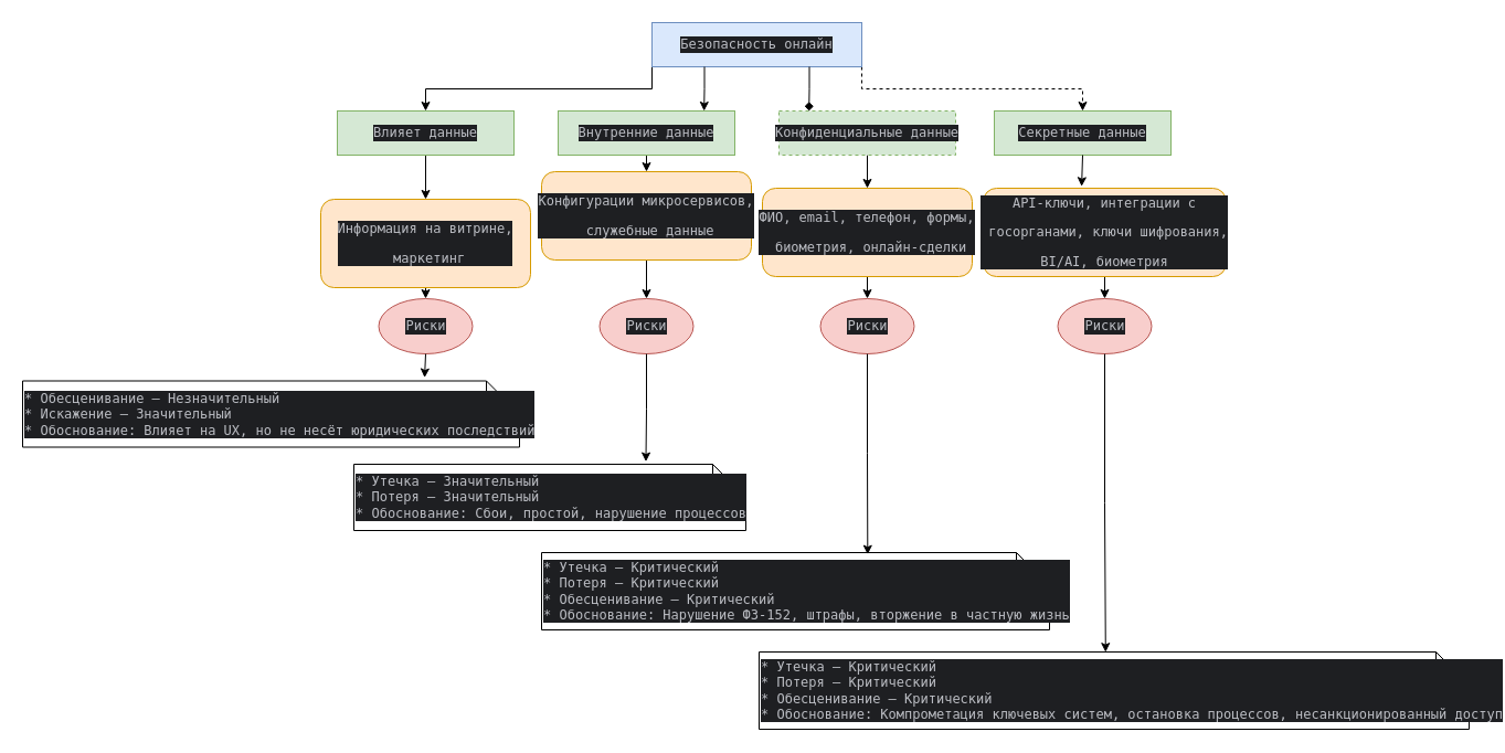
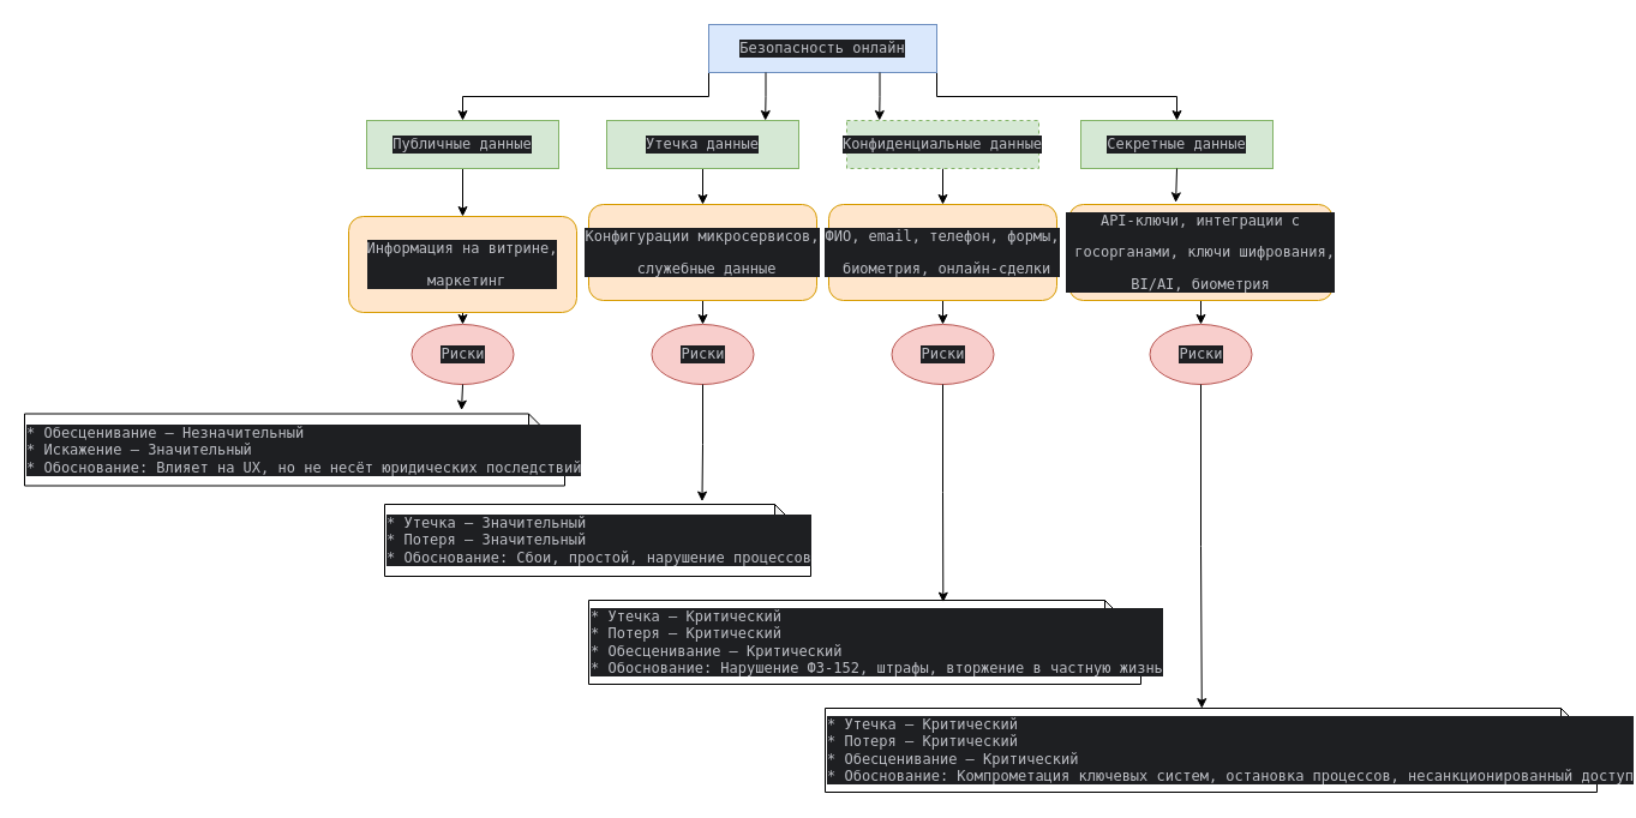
  <mxCell id="0" />
  <mxCell id="1" parent="0" />
  <mxCell id="2" style="edgeStyle=orthogonalEdgeStyle;rounded=0;orthogonalLoop=1;jettySize=auto;html=1;exitX=0;exitY=1;exitDx=0;exitDy=0;entryX=0.5;entryY=0;entryDx=0;entryDy=0;" edge="1" parent="1" source="4" target="6"><mxGeometry relative="1" as="geometry" /></mxCell>
- <mxCell id="3" style="edgeStyle=orthogonalEdgeStyle;rounded=0;orthogonalLoop=1;jettySize=auto;html=1;exitX=1;exitY=1;exitDx=0;exitDy=0;entryX=0.5;entryY=0;entryDx=0;entryDy=0;dashed=1;" edge="1" parent="1" source="4" target="11"><mxGeometry relative="1" as="geometry" /></mxCell>
+ <mxCell id="3" style="edgeStyle=orthogonalEdgeStyle;rounded=0;orthogonalLoop=1;jettySize=auto;html=1;exitX=1;exitY=1;exitDx=0;exitDy=0;entryX=0.5;entryY=0;entryDx=0;entryDy=0;" edge="1" parent="1" source="4" target="11"><mxGeometry relative="1" as="geometry" /></mxCell>
  <mxCell id="4" value="&lt;div style=&quot;background-color:#1e1f22;color:#bcbec4&quot;&gt;&lt;pre style=&quot;font-family:'JetBrains Mono',monospace;font-size:9,8pt;&quot;&gt;Безопасность онлайн&lt;/pre&gt;&lt;/div&gt;" style="rounded=0;whiteSpace=wrap;html=1;fillColor=#dae8fc;strokeColor=#6c8ebf;" vertex="1" parent="1"><mxGeometry x="590" y="20" width="190" height="40" as="geometry" /></mxCell>
  <mxCell id="5" style="edgeStyle=orthogonalEdgeStyle;rounded=0;orthogonalLoop=1;jettySize=auto;html=1;exitX=0.5;exitY=1;exitDx=0;exitDy=0;entryX=0.5;entryY=0;entryDx=0;entryDy=0;" edge="1" parent="1" source="6" target="13"><mxGeometry relative="1" as="geometry" /></mxCell>
- <mxCell id="6" value="&lt;div style=&quot;background-color: rgb(30, 31, 34); color: rgb(188, 190, 196);&quot;&gt;&lt;pre style=&quot;font-family:'JetBrains Mono',monospace;font-size:9,8pt;&quot;&gt;&lt;div style=&quot;background-color:#1e1f22;color:#bcbec4&quot;&gt;&lt;pre style=&quot;font-family:'JetBrains Mono',monospace;font-size:9,8pt;&quot;&gt;Влияет данные&lt;/pre&gt;&lt;/div&gt;&lt;/pre&gt;&lt;/div&gt;" style="rounded=0;whiteSpace=wrap;html=1;fillColor=#d5e8d4;strokeColor=#82b366;" vertex="1" parent="1"><mxGeometry x="305" y="100" width="160" height="40" as="geometry" /></mxCell>
+ <mxCell id="6" value="&lt;div style=&quot;background-color: rgb(30, 31, 34); color: rgb(188, 190, 196);&quot;&gt;&lt;pre style=&quot;font-family:'JetBrains Mono',monospace;font-size:9,8pt;&quot;&gt;&lt;div style=&quot;background-color:#1e1f22;color:#bcbec4&quot;&gt;&lt;pre style=&quot;font-family:'JetBrains Mono',monospace;font-size:9,8pt;&quot;&gt;Публичные данные&lt;/pre&gt;&lt;/div&gt;&lt;/pre&gt;&lt;/div&gt;" style="rounded=0;whiteSpace=wrap;html=1;fillColor=#d5e8d4;strokeColor=#82b366;" vertex="1" parent="1"><mxGeometry x="305" y="100" width="160" height="40" as="geometry" /></mxCell>
  <mxCell id="7" style="edgeStyle=orthogonalEdgeStyle;rounded=0;orthogonalLoop=1;jettySize=auto;html=1;exitX=0.5;exitY=1;exitDx=0;exitDy=0;entryX=0.5;entryY=0;entryDx=0;entryDy=0;" edge="1" parent="1" source="8" target="15"><mxGeometry relative="1" as="geometry" /></mxCell>
- <mxCell id="8" value="&lt;div style=&quot;background-color: rgb(30, 31, 34); color: rgb(188, 190, 196);&quot;&gt;&lt;pre style=&quot;font-family:'JetBrains Mono',monospace;font-size:9,8pt;&quot;&gt;&lt;div style=&quot;background-color: rgb(30, 31, 34); color: rgb(188, 190, 196);&quot;&gt;&lt;pre style=&quot;font-family:'JetBrains Mono',monospace;font-size:9,8pt;&quot;&gt;&lt;div style=&quot;background-color:#1e1f22;color:#bcbec4&quot;&gt;&lt;pre style=&quot;font-family:'JetBrains Mono',monospace;font-size:9,8pt;&quot;&gt;Внутренние данные&lt;/pre&gt;&lt;/div&gt;&lt;/pre&gt;&lt;/div&gt;&lt;/pre&gt;&lt;/div&gt;" style="rounded=0;whiteSpace=wrap;html=1;fillColor=#d5e8d4;strokeColor=#82b366;" vertex="1" parent="1"><mxGeometry x="505" y="100" width="160" height="40" as="geometry" /></mxCell>
+ <mxCell id="8" value="&lt;div style=&quot;background-color: rgb(30, 31, 34); color: rgb(188, 190, 196);&quot;&gt;&lt;pre style=&quot;font-family:'JetBrains Mono',monospace;font-size:9,8pt;&quot;&gt;&lt;div style=&quot;background-color: rgb(30, 31, 34); color: rgb(188, 190, 196);&quot;&gt;&lt;pre style=&quot;font-family:'JetBrains Mono',monospace;font-size:9,8pt;&quot;&gt;&lt;div style=&quot;background-color:#1e1f22;color:#bcbec4&quot;&gt;&lt;pre style=&quot;font-family:'JetBrains Mono',monospace;font-size:9,8pt;&quot;&gt;Утечка данные&lt;/pre&gt;&lt;/div&gt;&lt;/pre&gt;&lt;/div&gt;&lt;/pre&gt;&lt;/div&gt;" style="rounded=0;whiteSpace=wrap;html=1;fillColor=#d5e8d4;strokeColor=#82b366;" vertex="1" parent="1"><mxGeometry x="505" y="100" width="160" height="40" as="geometry" /></mxCell>
  <mxCell id="9" style="edgeStyle=orthogonalEdgeStyle;rounded=0;orthogonalLoop=1;jettySize=auto;html=1;exitX=0.5;exitY=1;exitDx=0;exitDy=0;entryX=0.5;entryY=0;entryDx=0;entryDy=0;" edge="1" parent="1" source="10" target="17"><mxGeometry relative="1" as="geometry" /></mxCell>
  <mxCell id="10" value="&lt;div style=&quot;background-color: rgb(30, 31, 34); color: rgb(188, 190, 196);&quot;&gt;&lt;pre style=&quot;font-family:'JetBrains Mono',monospace;font-size:9,8pt;&quot;&gt;&lt;div style=&quot;background-color: rgb(30, 31, 34); color: rgb(188, 190, 196);&quot;&gt;&lt;pre style=&quot;font-family:'JetBrains Mono',monospace;font-size:9,8pt;&quot;&gt;&lt;div style=&quot;background-color:#1e1f22;color:#bcbec4&quot;&gt;&lt;pre style=&quot;font-family:'JetBrains Mono',monospace;font-size:9,8pt;&quot;&gt;Конфиденциальные данные&lt;/pre&gt;&lt;/div&gt;&lt;/pre&gt;&lt;/div&gt;&lt;/pre&gt;&lt;/div&gt;" style="rounded=0;whiteSpace=wrap;html=1;fillColor=#d5e8d4;strokeColor=#82b366;dashed=1;" vertex="1" parent="1"><mxGeometry x="705" y="100" width="160" height="40" as="geometry" /></mxCell>
  <mxCell id="11" value="&lt;div style=&quot;background-color: rgb(30, 31, 34); color: rgb(188, 190, 196);&quot;&gt;&lt;pre style=&quot;font-family:'JetBrains Mono',monospace;font-size:9,8pt;&quot;&gt;&lt;div style=&quot;background-color: rgb(30, 31, 34); color: rgb(188, 190, 196);&quot;&gt;&lt;pre style=&quot;font-family:'JetBrains Mono',monospace;font-size:9,8pt;&quot;&gt;&lt;div style=&quot;background-color:#1e1f22;color:#bcbec4&quot;&gt;&lt;pre style=&quot;font-family:'JetBrains Mono',monospace;font-size:9,8pt;&quot;&gt;Секретные данные&lt;/pre&gt;&lt;/div&gt;&lt;/pre&gt;&lt;/div&gt;&lt;/pre&gt;&lt;/div&gt;" style="rounded=0;whiteSpace=wrap;html=1;fillColor=#d5e8d4;strokeColor=#82b366;" vertex="1" parent="1"><mxGeometry x="900" y="100" width="160" height="40" as="geometry" /></mxCell>
  <mxCell id="12" style="edgeStyle=orthogonalEdgeStyle;rounded=0;orthogonalLoop=1;jettySize=auto;html=1;exitX=0.5;exitY=1;exitDx=0;exitDy=0;entryX=0.5;entryY=0;entryDx=0;entryDy=0;" edge="1" parent="1" source="13" target="23"><mxGeometry relative="1" as="geometry" /></mxCell>
  <mxCell id="13" value="&lt;div style=&quot;background-color:#1e1f22;color:#bcbec4&quot;&gt;&lt;pre style=&quot;font-family:'JetBrains Mono',monospace;font-size:9,8pt;&quot;&gt;Информация на витрине,&lt;/pre&gt;&lt;pre style=&quot;font-family:'JetBrains Mono',monospace;font-size:9,8pt;&quot;&gt; маркетинг&lt;/pre&gt;&lt;/div&gt;" style="rounded=1;whiteSpace=wrap;html=1;fillColor=#ffe6cc;strokeColor=#d79b00;" vertex="1" parent="1"><mxGeometry x="290" y="180" width="190" height="80" as="geometry" /></mxCell>
  <mxCell id="14" style="edgeStyle=orthogonalEdgeStyle;rounded=0;orthogonalLoop=1;jettySize=auto;html=1;exitX=0.5;exitY=1;exitDx=0;exitDy=0;entryX=0.5;entryY=0;entryDx=0;entryDy=0;" edge="1" parent="1" source="15" target="24"><mxGeometry relative="1" as="geometry" /></mxCell>
- <mxCell id="15" value="&lt;div style=&quot;background-color:#1e1f22;color:#bcbec4&quot;&gt;&lt;pre style=&quot;font-family:'JetBrains Mono',monospace;font-size:9,8pt;&quot;&gt;Конфигурации микросервисов,&lt;/pre&gt;&lt;pre style=&quot;font-family:'JetBrains Mono',monospace;font-size:9,8pt;&quot;&gt; служебные данные&lt;/pre&gt;&lt;/div&gt;" style="rounded=1;whiteSpace=wrap;html=1;fillColor=#ffe6cc;strokeColor=#d79b00;" vertex="1" parent="1"><mxGeometry x="490" y="155" width="190" height="80" as="geometry" /></mxCell>
+ <mxCell id="15" value="&lt;div style=&quot;background-color:#1e1f22;color:#bcbec4&quot;&gt;&lt;pre style=&quot;font-family:'JetBrains Mono',monospace;font-size:9,8pt;&quot;&gt;Конфигурации микросервисов,&lt;/pre&gt;&lt;pre style=&quot;font-family:'JetBrains Mono',monospace;font-size:9,8pt;&quot;&gt; служебные данные&lt;/pre&gt;&lt;/div&gt;" style="rounded=1;whiteSpace=wrap;html=1;fillColor=#ffe6cc;strokeColor=#d79b00;" vertex="1" parent="1"><mxGeometry x="490" y="170" width="190" height="80" as="geometry" /></mxCell>
  <mxCell id="16" style="edgeStyle=orthogonalEdgeStyle;rounded=0;orthogonalLoop=1;jettySize=auto;html=1;exitX=0.5;exitY=1;exitDx=0;exitDy=0;entryX=0.5;entryY=0;entryDx=0;entryDy=0;" edge="1" parent="1" source="17" target="25"><mxGeometry relative="1" as="geometry" /></mxCell>
  <mxCell id="17" value="&lt;div style=&quot;background-color:#1e1f22;color:#bcbec4&quot;&gt;&lt;pre style=&quot;font-family:'JetBrains Mono',monospace;font-size:9,8pt;&quot;&gt;ФИО, email, телефон, формы,&lt;/pre&gt;&lt;pre style=&quot;font-family:'JetBrains Mono',monospace;font-size:9,8pt;&quot;&gt; биометрия, онлайн-сделки&lt;/pre&gt;&lt;/div&gt;" style="rounded=1;whiteSpace=wrap;html=1;fillColor=#ffe6cc;strokeColor=#d79b00;" vertex="1" parent="1"><mxGeometry x="690" y="170" width="190" height="80" as="geometry" /></mxCell>
  <mxCell id="18" style="edgeStyle=orthogonalEdgeStyle;rounded=0;orthogonalLoop=1;jettySize=auto;html=1;exitX=0.5;exitY=1;exitDx=0;exitDy=0;entryX=0.5;entryY=0;entryDx=0;entryDy=0;" edge="1" parent="1" source="19" target="26"><mxGeometry relative="1" as="geometry" /></mxCell>
  <mxCell id="19" value="&lt;div style=&quot;background-color: rgb(30, 31, 34); color: rgb(188, 190, 196);&quot;&gt;&lt;pre style=&quot;font-family:'JetBrains Mono',monospace;font-size:9,8pt;&quot;&gt;API-ключи, интеграции с&lt;/pre&gt;&lt;pre style=&quot;font-family:'JetBrains Mono',monospace;font-size:9,8pt;&quot;&gt; госорганами, ключи шифрования,&lt;/pre&gt;&lt;pre style=&quot;font-family:'JetBrains Mono',monospace;font-size:9,8pt;&quot;&gt;BI/AI, биометрия&lt;/pre&gt;&lt;/div&gt;" style="rounded=1;whiteSpace=wrap;html=1;fillColor=#ffe6cc;strokeColor=#d79b00;" vertex="1" parent="1"><mxGeometry x="890" y="170" width="220" height="80" as="geometry" /></mxCell>
  <mxCell id="20" style="edgeStyle=orthogonalEdgeStyle;rounded=0;orthogonalLoop=1;jettySize=auto;html=1;exitX=0.25;exitY=1;exitDx=0;exitDy=0;entryX=0.826;entryY=0;entryDx=0;entryDy=0;entryPerimeter=0;" edge="1" parent="1" source="4" target="8"><mxGeometry relative="1" as="geometry" /></mxCell>
- <mxCell id="21" style="edgeStyle=orthogonalEdgeStyle;rounded=0;orthogonalLoop=1;jettySize=auto;html=1;exitX=0.75;exitY=1;exitDx=0;exitDy=0;entryX=0.17;entryY=0;entryDx=0;entryDy=0;entryPerimeter=0;endArrow=diamond;" edge="1" parent="1" source="4" target="10"><mxGeometry relative="1" as="geometry" /></mxCell>
+ <mxCell id="21" style="edgeStyle=orthogonalEdgeStyle;rounded=0;orthogonalLoop=1;jettySize=auto;html=1;exitX=0.75;exitY=1;exitDx=0;exitDy=0;entryX=0.17;entryY=0;entryDx=0;entryDy=0;entryPerimeter=0;" edge="1" parent="1" source="4" target="10"><mxGeometry relative="1" as="geometry" /></mxCell>
  <mxCell id="22" style="edgeStyle=orthogonalEdgeStyle;rounded=0;orthogonalLoop=1;jettySize=auto;html=1;exitX=0.5;exitY=1;exitDx=0;exitDy=0;entryX=0.405;entryY=-0.021;entryDx=0;entryDy=0;entryPerimeter=0;" edge="1" parent="1" source="11" target="19"><mxGeometry relative="1" as="geometry" /></mxCell>
  <mxCell id="23" value="&lt;div style=&quot;background-color:#1e1f22;color:#bcbec4&quot;&gt;&lt;pre style=&quot;font-family:'JetBrains Mono',monospace;font-size:9,8pt;&quot;&gt;Риски&lt;/pre&gt;&lt;/div&gt;" style="ellipse;whiteSpace=wrap;html=1;fillColor=#f8cecc;strokeColor=#b85450;" vertex="1" parent="1"><mxGeometry x="342.5" y="270" width="85" height="50" as="geometry" /></mxCell>
  <mxCell id="24" value="&lt;div style=&quot;background-color:#1e1f22;color:#bcbec4&quot;&gt;&lt;pre style=&quot;font-family:'JetBrains Mono',monospace;font-size:9,8pt;&quot;&gt;Риски&lt;/pre&gt;&lt;/div&gt;" style="ellipse;whiteSpace=wrap;html=1;fillColor=#f8cecc;strokeColor=#b85450;" vertex="1" parent="1"><mxGeometry x="542.5" y="270" width="85" height="50" as="geometry" /></mxCell>
  <mxCell id="25" value="&lt;div style=&quot;background-color:#1e1f22;color:#bcbec4&quot;&gt;&lt;pre style=&quot;font-family:'JetBrains Mono',monospace;font-size:9,8pt;&quot;&gt;Риски&lt;/pre&gt;&lt;/div&gt;" style="ellipse;whiteSpace=wrap;html=1;fillColor=#f8cecc;strokeColor=#b85450;" vertex="1" parent="1"><mxGeometry x="742.5" y="270" width="85" height="50" as="geometry" /></mxCell>
  <mxCell id="26" value="&lt;div style=&quot;background-color:#1e1f22;color:#bcbec4&quot;&gt;&lt;pre style=&quot;font-family:'JetBrains Mono',monospace;font-size:9,8pt;&quot;&gt;Риски&lt;/pre&gt;&lt;/div&gt;" style="ellipse;whiteSpace=wrap;html=1;fillColor=#f8cecc;strokeColor=#b85450;" vertex="1" parent="1"><mxGeometry x="957.5" y="270" width="85" height="50" as="geometry" /></mxCell>
  <mxCell id="27" value="&lt;div style=&quot;background-color: rgb(30, 31, 34); color: rgb(188, 190, 196);&quot;&gt;&lt;div style=&quot;background-color: rgb(30, 31, 34); color: rgb(188, 190, 196);&quot;&gt;&lt;pre style=&quot;font-family:'JetBrains Mono',monospace;font-size:9,8pt;&quot;&gt;&lt;div&gt;&lt;pre style=&quot;font-family:'JetBrains Mono',monospace;font-size:9,8pt;&quot;&gt;* Обесценивание — Незначительный&lt;br&gt;* Искажение — Значительный&lt;br&gt;* Обоснование: Влияет на UX, но не несёт юридических последствий&lt;/pre&gt;&lt;/div&gt;&lt;/pre&gt;&lt;/div&gt;&lt;/div&gt;" style="shape=note;whiteSpace=wrap;html=1;backgroundOutline=1;darkOpacity=0.05;align=left;" vertex="1" parent="1"><mxGeometry x="20" y="344.5" width="450" height="60" as="geometry" /></mxCell>
  <mxCell id="28" value="&lt;div style=&quot;background-color: rgb(30, 31, 34); color: rgb(188, 190, 196);&quot;&gt;&lt;pre style=&quot;font-family:'JetBrains Mono',monospace;font-size:9,8pt;&quot;&gt;&lt;div style=&quot;background-color: rgb(30, 31, 34); color: rgb(188, 190, 196);&quot;&gt;&lt;pre style=&quot;font-family:'JetBrains Mono',monospace;font-size:9,8pt;&quot;&gt;* Утечка — Значительный&lt;br&gt;* Потеря — Значительный&lt;br&gt;* Обоснование: Сбои, простой, нарушение процессов&lt;/pre&gt;&lt;/div&gt;&lt;/pre&gt;&lt;/div&gt;" style="shape=note;whiteSpace=wrap;html=1;backgroundOutline=1;darkOpacity=0.05;align=left;" vertex="1" parent="1"><mxGeometry y="420" width="355" height="60" as="geometry" x="320" /></mxCell>
  <mxCell id="29" style="edgeStyle=orthogonalEdgeStyle;rounded=0;orthogonalLoop=1;jettySize=auto;html=1;exitX=0.5;exitY=1;exitDx=0;exitDy=0;entryX=0.809;entryY=-0.049;entryDx=0;entryDy=0;entryPerimeter=0;" edge="1" parent="1" source="23" target="27"><mxGeometry relative="1" as="geometry" /></mxCell>
  <mxCell id="30" style="edgeStyle=orthogonalEdgeStyle;rounded=0;orthogonalLoop=1;jettySize=auto;html=1;exitX=0.5;exitY=1;exitDx=0;exitDy=0;entryX=0.745;entryY=-0.04;entryDx=0;entryDy=0;entryPerimeter=0;" edge="1" parent="1" source="24" target="28"><mxGeometry relative="1" as="geometry" /></mxCell>
  <mxCell id="31" value="&lt;div style=&quot;background-color: rgb(30, 31, 34); color: rgb(188, 190, 196);&quot;&gt;&lt;pre style=&quot;font-family:'JetBrains Mono',monospace;font-size:9,8pt;&quot;&gt;&lt;div style=&quot;background-color: rgb(30, 31, 34); color: rgb(188, 190, 196);&quot;&gt;&lt;pre style=&quot;font-family:'JetBrains Mono',monospace;font-size:9,8pt;&quot;&gt;&lt;div style=&quot;background-color:#1e1f22;color:#bcbec4&quot;&gt;&lt;pre style=&quot;font-family:'JetBrains Mono',monospace;font-size:9,8pt;&quot;&gt;* Утечка — Критический&lt;br&gt;* Потеря — Критический&lt;br&gt;* Обесценивание — Критический&lt;br&gt;* Обоснование: Нарушение ФЗ-152, штрафы, вторжение в частную жизнь&lt;/pre&gt;&lt;/div&gt;&lt;/pre&gt;&lt;/div&gt;&lt;/pre&gt;&lt;/div&gt;" style="shape=note;whiteSpace=wrap;html=1;backgroundOutline=1;darkOpacity=0.05;align=left;" vertex="1" parent="1"><mxGeometry x="490" y="500" width="460" height="70" as="geometry" /></mxCell>
  <mxCell id="32" style="edgeStyle=orthogonalEdgeStyle;rounded=0;orthogonalLoop=1;jettySize=auto;html=1;exitX=0.5;exitY=1;exitDx=0;exitDy=0;entryX=0.642;entryY=0.024;entryDx=0;entryDy=0;entryPerimeter=0;" edge="1" parent="1" source="25" target="31"><mxGeometry relative="1" as="geometry" /></mxCell>
  <mxCell id="33" value="&lt;div style=&quot;background-color: rgb(30, 31, 34); color: rgb(188, 190, 196);&quot;&gt;&lt;pre style=&quot;font-family:'JetBrains Mono',monospace;font-size:9,8pt;&quot;&gt;&lt;div style=&quot;background-color: rgb(30, 31, 34); color: rgb(188, 190, 196);&quot;&gt;&lt;pre style=&quot;font-family:'JetBrains Mono',monospace;font-size:9,8pt;&quot;&gt;&lt;div style=&quot;background-color: rgb(30, 31, 34); color: rgb(188, 190, 196);&quot;&gt;&lt;pre style=&quot;font-family:'JetBrains Mono',monospace;font-size:9,8pt;&quot;&gt;&lt;div style=&quot;background-color: rgb(30, 31, 34); color: rgb(188, 190, 196);&quot;&gt;&lt;pre style=&quot;font-family:'JetBrains Mono',monospace;font-size:9,8pt;&quot;&gt;* Утечка — Критический&lt;br&gt;* Потеря — Критический&lt;br&gt;* Обесценивание — Критический&lt;br&gt;* Обоснование: Компрометация ключевых систем, остановка процессов, несанкционированный доступ&lt;/pre&gt;&lt;/div&gt;&lt;/pre&gt;&lt;/div&gt;&lt;/pre&gt;&lt;/div&gt;&lt;/pre&gt;&lt;/div&gt;" style="shape=note;whiteSpace=wrap;html=1;backgroundOutline=1;darkOpacity=0.05;align=left;" vertex="1" parent="1"><mxGeometry x="687" y="590" width="643" height="70" as="geometry" /></mxCell>
  <mxCell id="34" style="edgeStyle=orthogonalEdgeStyle;rounded=0;orthogonalLoop=1;jettySize=auto;html=1;exitX=0.5;exitY=1;exitDx=0;exitDy=0;entryX=0.488;entryY=0.002;entryDx=0;entryDy=0;entryPerimeter=0;" edge="1" parent="1" source="26" target="33"><mxGeometry relative="1" as="geometry" /></mxCell>
